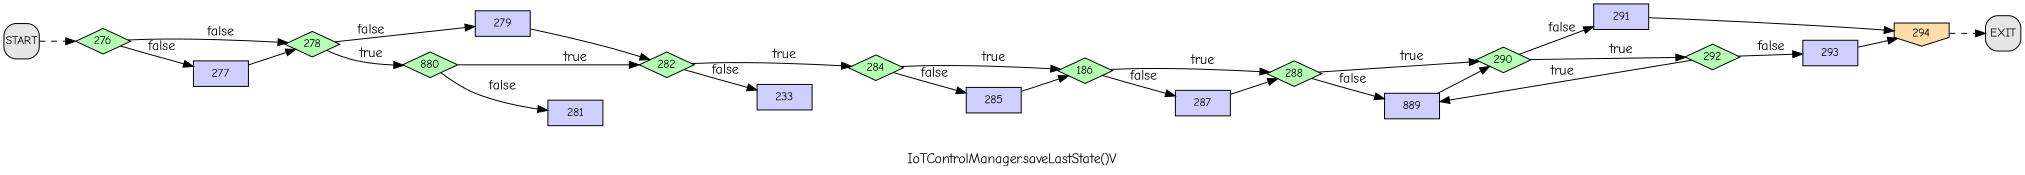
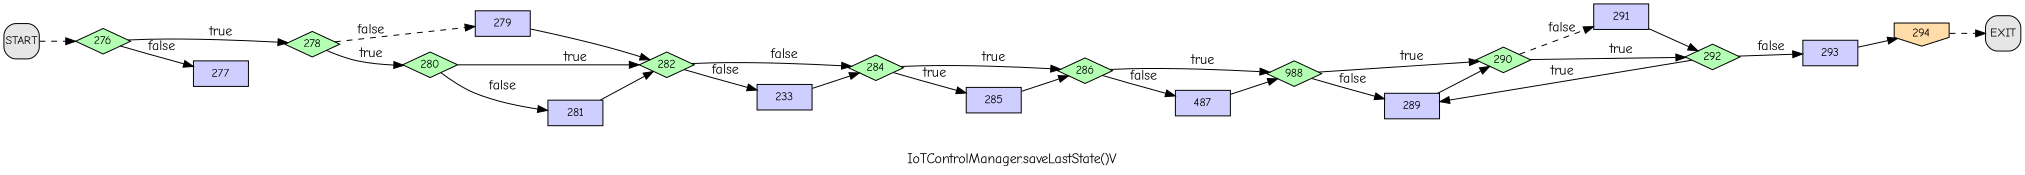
  digraph {
    fontname="Comic Neue"
    label="IoTControlManager.saveLastState()V"
    rankdir=LR
    node [fillcolor="#B4FFB4" fixedsize=true fontname="Comic Neue" fontsize=12 shape=box style=filled]
    edge [fontname="Comic Neue" style=solid]
    n1 [height=0.36 label=276 shape=diamond width=0.78]
    n2 [fillcolor="#CECEFF" height=0.36 label=277 width=0.78]
    n3 [height=0.36 label=278 shape=diamond width=0.78]
    n4 [fillcolor="#CECEFF" height=0.36 label=279 width=0.78]
-   n5 [height=0.36 label=880 shape=diamond width=0.78]
+   n5 [height=0.36 label=280 shape=diamond width=0.78]
    n6 [height=0.36 label=282 shape=diamond width=0.78]
    n7 [fillcolor="#CECEFF" height=0.36 label=281 width=0.78]
    n8 [fillcolor="#CECEFF" height=0.36 label=233 width=0.78]
    n9 [height=0.36 label=284 shape=diamond width=0.78]
    n10 [fillcolor="#CECEFF" height=0.36 label=285 width=0.78]
-   n11 [height=0.36 label=186 shape=diamond width=0.78]
-   n12 [fillcolor="#CECEFF" height=0.36 label=287 width=0.78]
-   n13 [height=0.36 label=288 shape=diamond width=0.78]
-   n14 [fillcolor="#CECEFF" height=0.36 label=889 width=0.78]
+   n11 [height=0.36 label=286 shape=diamond width=0.78]
+   n12 [fillcolor="#CECEFF" height=0.36 label=487 width=0.78]
+   n13 [height=0.36 label=988 shape=diamond width=0.78]
+   n14 [fillcolor="#CECEFF" height=0.36 label=289 width=0.78]
    n15 [height=0.36 label=290 shape=diamond width=0.78]
    n16 [fillcolor="#CECEFF" height=0.36 label=291 width=0.78]
    n17 [height=0.36 label=292 shape=diamond width=0.78]
    n18 [fillcolor="#CECEFF" height=0.36 label=293 width=0.78]
    n19 [fillcolor="#FFDCA8" height=0.36 label=294 shape=invhouse width=0.78]
    n20 [fillcolor="#E6E6E6" height=0.5 label=EXIT style="filled, rounded" width=0.5]
    n21 [fillcolor="#E6E6E6" height=0.5 label=START style="filled, rounded" width=0.5]
    n1 -> n2 [label=false]
-   n1 -> n3 [label=false]
-   n2 -> n3
-   n3 -> n4 [label=false]
+   n1 -> n3 [label=true]
+   n3 -> n4 [label=false style=dashed]
    n3 -> n5 [label=true]
    n4 -> n6
    n5 -> n6 [label=true]
    n5 -> n7 [label=false]
    n6 -> n8 [label=false]
-   n6 -> n9 [label=true]
-   n9 -> n10 [label=false]
+   n6 -> n9 [label=false]
+   n7 -> n6
+   n8 -> n9
+   n9 -> n10 [label=true]
    n9 -> n11 [label=true]
    n10 -> n11
    n11 -> n12 [label=false]
    n11 -> n13 [label=true]
    n12 -> n13
    n13 -> n14 [label=false]
    n13 -> n15 [label=true]
    n14 -> n15
-   n15 -> n16 [label=false]
+   n15 -> n16 [label=false style=dashed]
    n15 -> n17 [label=true]
-   n16 -> n19
+   n16 -> n17
    n17 -> n14 [label=true]
    n17 -> n18 [label=false]
    n18 -> n19
    n19 -> n20 [style=dashed]
    n21 -> n1 [style=dashed]
  }
